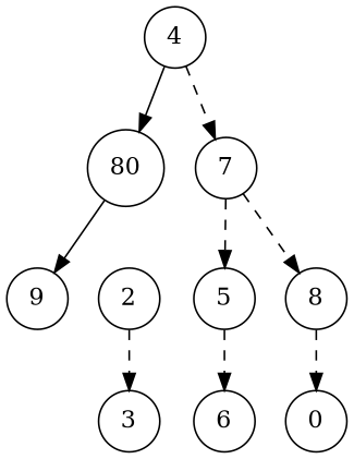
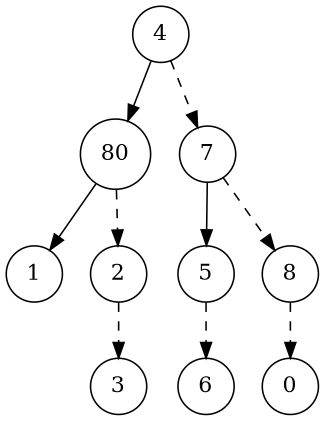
  digraph {
    node [shape=circle]
    edge [style=dashed]
    n1 [label=80]
    4
    7
-   1 [label=9]
+   1
    2
    5
    8
    3
    6
    n10 [label=0]
    n1 -> 1 [style=""]
+   n1 -> 2
    4 -> n1 [style=""]
    4 -> 7
-   7 -> 5
+   7 -> 5 [style=""]
    7 -> 8
    2 -> 3
    5 -> 6
    8 -> n10
  }
